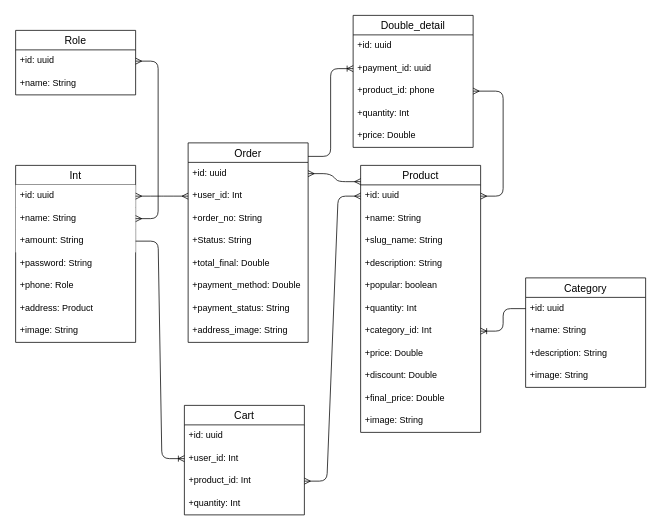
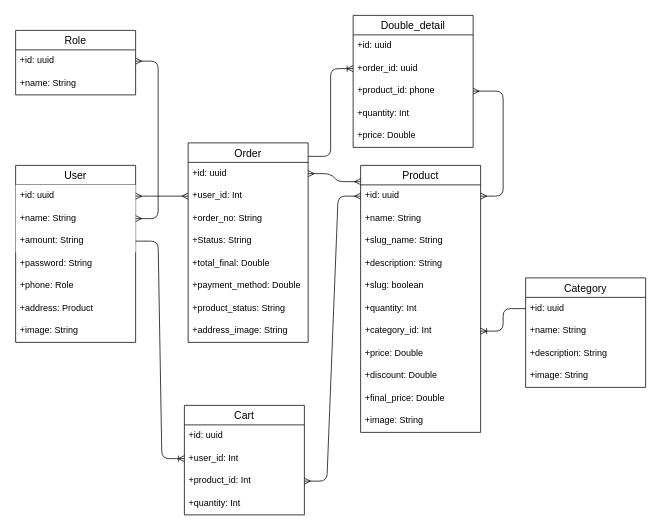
  <mxCell id="0" />
  <mxCell id="1" parent="0" />
- <mxCell id="2" value="Int" style="swimlane;fontStyle=0;childLayout=stackLayout;horizontal=1;startSize=26;horizontalStack=0;resizeParent=1;resizeParentMax=0;resizeLast=0;collapsible=1;marginBottom=0;align=center;fontSize=14;gradientColor=#ffffff;sketch=0;flipV=0;flipH=1;" parent="1" vertex="1"><mxGeometry x="20" y="220" width="160" height="236" as="geometry"><mxRectangle x="120" y="160" width="50" height="26" as="alternateBounds" /></mxGeometry></mxCell>
+ <mxCell id="2" value="User" style="swimlane;fontStyle=0;childLayout=stackLayout;horizontal=1;startSize=26;horizontalStack=0;resizeParent=1;resizeParentMax=0;resizeLast=0;collapsible=1;marginBottom=0;align=center;fontSize=14;gradientColor=#ffffff;sketch=0;flipV=0;flipH=1;" parent="1" vertex="1"><mxGeometry x="20" y="220" width="160" height="236" as="geometry"><mxRectangle x="120" y="160" width="50" height="26" as="alternateBounds" /></mxGeometry></mxCell>
  <mxCell id="3" value="+id: uuid" style="text;spacingLeft=4;spacingRight=4;overflow=hidden;rotatable=0;points=[[0,0.5],[1,0.5]];portConstraint=eastwest;fontSize=12;fillColor=#ffffff;gradientColor=#ffffff;sketch=0;" parent="2" vertex="1"><mxGeometry y="26" width="160" height="30" as="geometry" /></mxCell>
  <mxCell id="4" value="+name: String" style="text;spacingLeft=4;spacingRight=4;overflow=hidden;rotatable=0;points=[[0,0.5],[1,0.5]];portConstraint=eastwest;fontSize=12;fillColor=#ffffff;gradientColor=#ffffff;sketch=0;" parent="2" vertex="1"><mxGeometry y="56" width="160" height="30" as="geometry" /></mxCell>
  <mxCell id="5" value="+amount: String" style="text;spacingLeft=4;spacingRight=4;overflow=hidden;rotatable=0;points=[[0,0.5],[1,0.5]];portConstraint=eastwest;fontSize=12;fillColor=#ffffff;gradientColor=#ffffff;sketch=0;" parent="2" vertex="1"><mxGeometry y="86" width="160" height="30" as="geometry" /></mxCell>
  <mxCell id="6" value="+password: String" style="text;strokeColor=none;fillColor=none;spacingLeft=4;spacingRight=4;overflow=hidden;rotatable=0;points=[[0,0.5],[1,0.5]];portConstraint=eastwest;fontSize=12;sketch=0;" parent="2" vertex="1"><mxGeometry y="116" width="160" height="30" as="geometry" /></mxCell>
  <mxCell id="7" value="+phone: Role" style="text;strokeColor=none;fillColor=none;spacingLeft=4;spacingRight=4;overflow=hidden;rotatable=0;points=[[0,0.5],[1,0.5]];portConstraint=eastwest;fontSize=12;sketch=0;" parent="2" vertex="1"><mxGeometry y="146" width="160" height="30" as="geometry" /></mxCell>
  <mxCell id="8" value="+address: Product" style="text;strokeColor=none;fillColor=none;spacingLeft=4;spacingRight=4;overflow=hidden;rotatable=0;points=[[0,0.5],[1,0.5]];portConstraint=eastwest;fontSize=12;sketch=0;" parent="2" vertex="1"><mxGeometry y="176" width="160" height="30" as="geometry" /></mxCell>
  <mxCell id="9" value="+image: String" style="text;strokeColor=none;fillColor=none;spacingLeft=4;spacingRight=4;overflow=hidden;rotatable=0;points=[[0,0.5],[1,0.5]];portConstraint=eastwest;fontSize=12;" parent="2" vertex="1"><mxGeometry y="206" width="160" height="30" as="geometry" /></mxCell>
  <mxCell id="10" value="Role" style="swimlane;fontStyle=0;childLayout=stackLayout;horizontal=1;startSize=26;horizontalStack=0;resizeParent=1;resizeParentMax=0;resizeLast=0;collapsible=1;marginBottom=0;align=center;fontSize=14;sketch=0;strokeColor=#000000;fillColor=#ffffff;gradientColor=#ffffff;" parent="1" vertex="1"><mxGeometry x="20" y="40" width="160" height="86" as="geometry" /></mxCell>
  <mxCell id="11" value="+id: uuid" style="text;strokeColor=none;fillColor=none;spacingLeft=4;spacingRight=4;overflow=hidden;rotatable=0;points=[[0,0.5],[1,0.5]];portConstraint=eastwest;fontSize=12;" parent="10" vertex="1"><mxGeometry y="26" width="160" height="30" as="geometry" /></mxCell>
  <mxCell id="12" value="+name: String" style="text;strokeColor=none;fillColor=none;spacingLeft=4;spacingRight=4;overflow=hidden;rotatable=0;points=[[0,0.5],[1,0.5]];portConstraint=eastwest;fontSize=12;" parent="10" vertex="1"><mxGeometry y="56" width="160" height="30" as="geometry" /></mxCell>
  <mxCell id="13" value="" style="edgeStyle=entityRelationEdgeStyle;fontSize=12;html=1;endArrow=ERmany;startArrow=ERmany;exitX=1;exitY=0.5;exitDx=0;exitDy=0;" parent="1" source="11" target="4" edge="1"><mxGeometry width="100" height="100" relative="1" as="geometry"><mxPoint x="320" y="250" as="sourcePoint" /><mxPoint x="420" y="150" as="targetPoint" /></mxGeometry></mxCell>
  <mxCell id="14" value="Category" style="swimlane;fontStyle=0;childLayout=stackLayout;horizontal=1;startSize=26;horizontalStack=0;resizeParent=1;resizeParentMax=0;resizeLast=0;collapsible=1;marginBottom=0;align=center;fontSize=14;sketch=0;strokeColor=#000000;fillColor=#ffffff;gradientColor=#ffffff;" parent="1" vertex="1"><mxGeometry x="700" y="370" width="160" height="146" as="geometry" /></mxCell>
  <mxCell id="15" value="+id: uuid" style="text;strokeColor=none;fillColor=none;spacingLeft=4;spacingRight=4;overflow=hidden;rotatable=0;points=[[0,0.5],[1,0.5]];portConstraint=eastwest;fontSize=12;" parent="14" vertex="1"><mxGeometry y="26" width="160" height="30" as="geometry" /></mxCell>
  <mxCell id="16" value="+name: String" style="text;strokeColor=none;fillColor=none;spacingLeft=4;spacingRight=4;overflow=hidden;rotatable=0;points=[[0,0.5],[1,0.5]];portConstraint=eastwest;fontSize=12;" parent="14" vertex="1"><mxGeometry y="56" width="160" height="30" as="geometry" /></mxCell>
  <mxCell id="17" value="+description: String" style="text;strokeColor=none;fillColor=none;spacingLeft=4;spacingRight=4;overflow=hidden;rotatable=0;points=[[0,0.5],[1,0.5]];portConstraint=eastwest;fontSize=12;" parent="14" vertex="1"><mxGeometry y="86" width="160" height="30" as="geometry" /></mxCell>
  <mxCell id="18" value="+image: String" style="text;strokeColor=none;fillColor=none;spacingLeft=4;spacingRight=4;overflow=hidden;rotatable=0;points=[[0,0.5],[1,0.5]];portConstraint=eastwest;fontSize=12;sketch=0;" parent="14" vertex="1"><mxGeometry y="116" width="160" height="30" as="geometry" /></mxCell>
  <mxCell id="19" value="Product" style="swimlane;fontStyle=0;childLayout=stackLayout;horizontal=1;startSize=26;horizontalStack=0;resizeParent=1;resizeParentMax=0;resizeLast=0;collapsible=1;marginBottom=0;align=center;fontSize=14;sketch=0;strokeColor=#000000;fillColor=#ffffff;gradientColor=#ffffff;" parent="1" vertex="1"><mxGeometry x="480" y="220" width="160" height="356" as="geometry" /></mxCell>
  <mxCell id="20" value="+id: uuid" style="text;strokeColor=none;fillColor=none;spacingLeft=4;spacingRight=4;overflow=hidden;rotatable=0;points=[[0,0.5],[1,0.5]];portConstraint=eastwest;fontSize=12;" parent="19" vertex="1"><mxGeometry y="26" width="160" height="30" as="geometry" /></mxCell>
  <mxCell id="21" value="+name: String" style="text;strokeColor=none;fillColor=none;spacingLeft=4;spacingRight=4;overflow=hidden;rotatable=0;points=[[0,0.5],[1,0.5]];portConstraint=eastwest;fontSize=12;" parent="19" vertex="1"><mxGeometry y="56" width="160" height="30" as="geometry" /></mxCell>
  <mxCell id="22" value="+slug_name: String" style="text;strokeColor=none;fillColor=none;spacingLeft=4;spacingRight=4;overflow=hidden;rotatable=0;points=[[0,0.5],[1,0.5]];portConstraint=eastwest;fontSize=12;" vertex="1" parent="19"><mxGeometry y="86" width="160" height="30" as="geometry" /></mxCell>
  <mxCell id="23" value="+description: String" style="text;strokeColor=none;fillColor=none;spacingLeft=4;spacingRight=4;overflow=hidden;rotatable=0;points=[[0,0.5],[1,0.5]];portConstraint=eastwest;fontSize=12;" parent="19" vertex="1"><mxGeometry y="116" width="160" height="30" as="geometry" /></mxCell>
- <mxCell id="24" value="+popular: boolean" style="text;strokeColor=none;fillColor=none;spacingLeft=4;spacingRight=4;overflow=hidden;rotatable=0;points=[[0,0.5],[1,0.5]];portConstraint=eastwest;fontSize=12;sketch=0;" parent="19" vertex="1"><mxGeometry y="146" width="160" height="30" as="geometry" /></mxCell>
+ <mxCell id="24" value="+slug: boolean" style="text;strokeColor=none;fillColor=none;spacingLeft=4;spacingRight=4;overflow=hidden;rotatable=0;points=[[0,0.5],[1,0.5]];portConstraint=eastwest;fontSize=12;sketch=0;" parent="19" vertex="1"><mxGeometry y="146" width="160" height="30" as="geometry" /></mxCell>
  <mxCell id="25" value="+quantity: Int" style="text;strokeColor=none;fillColor=none;spacingLeft=4;spacingRight=4;overflow=hidden;rotatable=0;points=[[0,0.5],[1,0.5]];portConstraint=eastwest;fontSize=12;sketch=0;" parent="19" vertex="1"><mxGeometry y="176" width="160" height="30" as="geometry" /></mxCell>
  <mxCell id="26" value="+category_id: Int" style="text;strokeColor=none;fillColor=none;spacingLeft=4;spacingRight=4;overflow=hidden;rotatable=0;points=[[0,0.5],[1,0.5]];portConstraint=eastwest;fontSize=12;sketch=0;" parent="19" vertex="1"><mxGeometry y="206" width="160" height="30" as="geometry" /></mxCell>
  <mxCell id="27" value="+price: Double" style="text;strokeColor=none;fillColor=none;spacingLeft=4;spacingRight=4;overflow=hidden;rotatable=0;points=[[0,0.5],[1,0.5]];portConstraint=eastwest;fontSize=12;sketch=0;" parent="19" vertex="1"><mxGeometry y="236" width="160" height="30" as="geometry" /></mxCell>
  <mxCell id="28" value="+discount: Double" style="text;strokeColor=none;fillColor=none;spacingLeft=4;spacingRight=4;overflow=hidden;rotatable=0;points=[[0,0.5],[1,0.5]];portConstraint=eastwest;fontSize=12;sketch=0;" parent="19" vertex="1"><mxGeometry y="266" width="160" height="30" as="geometry" /></mxCell>
  <mxCell id="29" value="+final_price: Double" style="text;strokeColor=none;fillColor=none;spacingLeft=4;spacingRight=4;overflow=hidden;rotatable=0;points=[[0,0.5],[1,0.5]];portConstraint=eastwest;fontSize=12;sketch=0;" parent="19" vertex="1"><mxGeometry y="296" width="160" height="30" as="geometry" /></mxCell>
  <mxCell id="30" value="+image: String" style="text;strokeColor=none;fillColor=none;spacingLeft=4;spacingRight=4;overflow=hidden;rotatable=0;points=[[0,0.5],[1,0.5]];portConstraint=eastwest;fontSize=12;sketch=0;" parent="19" vertex="1"><mxGeometry y="326" width="160" height="30" as="geometry" /></mxCell>
  <mxCell id="31" value="" style="edgeStyle=entityRelationEdgeStyle;fontSize=12;html=1;endArrow=ERoneToMany;exitX=0;exitY=0.5;exitDx=0;exitDy=0;entryX=1;entryY=0.5;entryDx=0;entryDy=0;" parent="1" source="15" target="26" edge="1"><mxGeometry width="100" height="100" relative="1" as="geometry"><mxPoint x="590" y="270" as="sourcePoint" /><mxPoint x="690" y="170" as="targetPoint" /></mxGeometry></mxCell>
  <mxCell id="32" value="Cart" style="swimlane;fontStyle=0;childLayout=stackLayout;horizontal=1;startSize=26;horizontalStack=0;resizeParent=1;resizeParentMax=0;resizeLast=0;collapsible=1;marginBottom=0;align=center;fontSize=14;sketch=0;strokeColor=#000000;fillColor=#ffffff;gradientColor=#ffffff;" parent="1" vertex="1"><mxGeometry x="245" y="540" width="160" height="146" as="geometry" /></mxCell>
  <mxCell id="33" value="+id: uuid" style="text;strokeColor=none;fillColor=none;spacingLeft=4;spacingRight=4;overflow=hidden;rotatable=0;points=[[0,0.5],[1,0.5]];portConstraint=eastwest;fontSize=12;" parent="32" vertex="1"><mxGeometry y="26" width="160" height="30" as="geometry" /></mxCell>
  <mxCell id="34" value="+user_id: Int" style="text;strokeColor=none;fillColor=none;spacingLeft=4;spacingRight=4;overflow=hidden;rotatable=0;points=[[0,0.5],[1,0.5]];portConstraint=eastwest;fontSize=12;" parent="32" vertex="1"><mxGeometry y="56" width="160" height="30" as="geometry" /></mxCell>
  <mxCell id="35" value="+product_id: Int" style="text;strokeColor=none;fillColor=none;spacingLeft=4;spacingRight=4;overflow=hidden;rotatable=0;points=[[0,0.5],[1,0.5]];portConstraint=eastwest;fontSize=12;" parent="32" vertex="1"><mxGeometry y="86" width="160" height="30" as="geometry" /></mxCell>
  <mxCell id="36" value="+quantity: Int" style="text;strokeColor=none;fillColor=none;spacingLeft=4;spacingRight=4;overflow=hidden;rotatable=0;points=[[0,0.5],[1,0.5]];portConstraint=eastwest;fontSize=12;sketch=0;" parent="32" vertex="1"><mxGeometry y="116" width="160" height="30" as="geometry" /></mxCell>
  <mxCell id="37" value="Order" style="swimlane;fontStyle=0;childLayout=stackLayout;horizontal=1;startSize=26;horizontalStack=0;resizeParent=1;resizeParentMax=0;resizeLast=0;collapsible=1;marginBottom=0;align=center;fontSize=14;sketch=0;strokeColor=#000000;fillColor=#ffffff;gradientColor=#ffffff;" parent="1" vertex="1"><mxGeometry x="250" y="190" width="160" height="266" as="geometry" /></mxCell>
  <mxCell id="38" value="+id: uuid" style="text;strokeColor=none;fillColor=none;spacingLeft=4;spacingRight=4;overflow=hidden;rotatable=0;points=[[0,0.5],[1,0.5]];portConstraint=eastwest;fontSize=12;" parent="37" vertex="1"><mxGeometry y="26" width="160" height="30" as="geometry" /></mxCell>
  <mxCell id="39" value="+user_id: Int" style="text;strokeColor=none;fillColor=none;spacingLeft=4;spacingRight=4;overflow=hidden;rotatable=0;points=[[0,0.5],[1,0.5]];portConstraint=eastwest;fontSize=12;" parent="37" vertex="1"><mxGeometry y="56" width="160" height="30" as="geometry" /></mxCell>
  <mxCell id="40" value="+order_no: String" style="text;strokeColor=none;fillColor=none;spacingLeft=4;spacingRight=4;overflow=hidden;rotatable=0;points=[[0,0.5],[1,0.5]];portConstraint=eastwest;fontSize=12;sketch=0;" parent="37" vertex="1"><mxGeometry y="86" width="160" height="30" as="geometry" /></mxCell>
  <mxCell id="41" value="+Status: String" style="text;strokeColor=none;fillColor=none;spacingLeft=4;spacingRight=4;overflow=hidden;rotatable=0;points=[[0,0.5],[1,0.5]];portConstraint=eastwest;fontSize=12;sketch=0;" parent="37" vertex="1"><mxGeometry y="116" width="160" height="30" as="geometry" /></mxCell>
  <mxCell id="42" value="+total_final: Double" style="text;strokeColor=none;fillColor=none;spacingLeft=4;spacingRight=4;overflow=hidden;rotatable=0;points=[[0,0.5],[1,0.5]];portConstraint=eastwest;fontSize=12;" parent="37" vertex="1"><mxGeometry y="146" width="160" height="30" as="geometry" /></mxCell>
  <mxCell id="43" value="+payment_method: Double" style="text;strokeColor=none;fillColor=none;spacingLeft=4;spacingRight=4;overflow=hidden;rotatable=0;points=[[0,0.5],[1,0.5]];portConstraint=eastwest;fontSize=12;sketch=0;" parent="37" vertex="1"><mxGeometry y="176" width="160" height="30" as="geometry" /></mxCell>
- <mxCell id="44" value="+payment_status: String" style="text;strokeColor=none;fillColor=none;spacingLeft=4;spacingRight=4;overflow=hidden;rotatable=0;points=[[0,0.5],[1,0.5]];portConstraint=eastwest;fontSize=12;sketch=0;" parent="37" vertex="1"><mxGeometry y="206" width="160" height="30" as="geometry" /></mxCell>
+ <mxCell id="44" value="+product_status: String" style="text;strokeColor=none;fillColor=none;spacingLeft=4;spacingRight=4;overflow=hidden;rotatable=0;points=[[0,0.5],[1,0.5]];portConstraint=eastwest;fontSize=12;sketch=0;" parent="37" vertex="1"><mxGeometry y="206" width="160" height="30" as="geometry" /></mxCell>
  <mxCell id="45" value="+address_image: String" style="text;strokeColor=none;fillColor=none;spacingLeft=4;spacingRight=4;overflow=hidden;rotatable=0;points=[[0,0.5],[1,0.5]];portConstraint=eastwest;fontSize=12;sketch=0;" parent="37" vertex="1"><mxGeometry y="236" width="160" height="30" as="geometry" /></mxCell>
  <mxCell id="46" value="" style="edgeStyle=entityRelationEdgeStyle;fontSize=12;html=1;endArrow=ERmany;startArrow=ERmany;entryX=0;entryY=0.5;entryDx=0;entryDy=0;" parent="1" source="35" target="20" edge="1"><mxGeometry width="100" height="100" relative="1" as="geometry"><mxPoint x="360" y="410" as="sourcePoint" /><mxPoint x="460" y="310" as="targetPoint" /></mxGeometry></mxCell>
  <mxCell id="47" value="" style="edgeStyle=entityRelationEdgeStyle;fontSize=12;html=1;endArrow=ERmany;startArrow=ERmany;exitX=1;exitY=0.5;exitDx=0;exitDy=0;entryX=0;entryY=0.061;entryDx=0;entryDy=0;entryPerimeter=0;" parent="1" source="38" target="19" edge="1"><mxGeometry width="100" height="100" relative="1" as="geometry"><mxPoint x="390" y="140" as="sourcePoint" /><mxPoint x="490" y="40" as="targetPoint" /></mxGeometry></mxCell>
  <mxCell id="48" value="Double_detail" style="swimlane;fontStyle=0;childLayout=stackLayout;horizontal=1;startSize=26;horizontalStack=0;resizeParent=1;resizeParentMax=0;resizeLast=0;collapsible=1;marginBottom=0;align=center;fontSize=14;" parent="1" vertex="1"><mxGeometry x="470" y="20" width="160" height="176" as="geometry" /></mxCell>
  <mxCell id="49" value="+id: uuid" style="text;strokeColor=none;fillColor=none;spacingLeft=4;spacingRight=4;overflow=hidden;rotatable=0;points=[[0,0.5],[1,0.5]];portConstraint=eastwest;fontSize=12;" parent="48" vertex="1"><mxGeometry y="26" width="160" height="30" as="geometry" /></mxCell>
- <mxCell id="50" value="+payment_id: uuid" style="text;strokeColor=none;fillColor=none;spacingLeft=4;spacingRight=4;overflow=hidden;rotatable=0;points=[[0,0.5],[1,0.5]];portConstraint=eastwest;fontSize=12;" parent="48" vertex="1"><mxGeometry y="56" width="160" height="30" as="geometry" /></mxCell>
+ <mxCell id="50" value="+order_id: uuid" style="text;strokeColor=none;fillColor=none;spacingLeft=4;spacingRight=4;overflow=hidden;rotatable=0;points=[[0,0.5],[1,0.5]];portConstraint=eastwest;fontSize=12;" parent="48" vertex="1"><mxGeometry y="56" width="160" height="30" as="geometry" /></mxCell>
  <mxCell id="51" value="+product_id: phone" style="text;strokeColor=none;fillColor=none;spacingLeft=4;spacingRight=4;overflow=hidden;rotatable=0;points=[[0,0.5],[1,0.5]];portConstraint=eastwest;fontSize=12;" parent="48" vertex="1"><mxGeometry y="86" width="160" height="30" as="geometry" /></mxCell>
  <mxCell id="52" value="+quantity: Int" style="text;strokeColor=none;fillColor=none;spacingLeft=4;spacingRight=4;overflow=hidden;rotatable=0;points=[[0,0.5],[1,0.5]];portConstraint=eastwest;fontSize=12;" parent="48" vertex="1"><mxGeometry y="116" width="160" height="30" as="geometry" /></mxCell>
  <mxCell id="53" value="+price: Double" style="text;strokeColor=none;fillColor=none;spacingLeft=4;spacingRight=4;overflow=hidden;rotatable=0;points=[[0,0.5],[1,0.5]];portConstraint=eastwest;fontSize=12;" parent="48" vertex="1"><mxGeometry y="146" width="160" height="30" as="geometry" /></mxCell>
  <mxCell id="54" value="" style="edgeStyle=entityRelationEdgeStyle;fontSize=12;html=1;endArrow=ERmany;startArrow=ERmany;exitX=1;exitY=0.5;exitDx=0;exitDy=0;" parent="1" source="51" target="20" edge="1"><mxGeometry width="100" height="100" relative="1" as="geometry"><mxPoint x="660" y="540" as="sourcePoint" /><mxPoint x="700" y="310" as="targetPoint" /></mxGeometry></mxCell>
  <mxCell id="55" value="" style="edgeStyle=entityRelationEdgeStyle;fontSize=12;html=1;endArrow=ERoneToMany;entryX=0;entryY=0.5;entryDx=0;entryDy=0;" parent="1" source="5" target="34" edge="1"><mxGeometry width="100" height="100" relative="1" as="geometry"><mxPoint x="190" y="590" as="sourcePoint" /><mxPoint x="150" y="640" as="targetPoint" /></mxGeometry></mxCell>
  <mxCell id="56" value="" style="edgeStyle=entityRelationEdgeStyle;fontSize=12;html=1;endArrow=ERoneToMany;" parent="1" target="50" edge="1"><mxGeometry width="100" height="100" relative="1" as="geometry"><mxPoint x="410" y="208" as="sourcePoint" /><mxPoint x="520" y="350" as="targetPoint" /></mxGeometry></mxCell>
  <mxCell id="57" value="" style="edgeStyle=entityRelationEdgeStyle;fontSize=12;html=1;endArrow=ERmany;startArrow=ERmany;" parent="1" source="3" target="39" edge="1"><mxGeometry width="100" height="100" relative="1" as="geometry"><mxPoint x="240" y="200" as="sourcePoint" /><mxPoint x="340" y="100" as="targetPoint" /></mxGeometry></mxCell>
